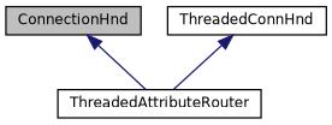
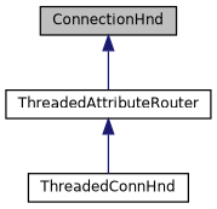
  digraph {
    node [color=black fillcolor=white fontname=Helvetica fontsize=10 shape=record style=filled]
    edge [color=midnightblue dir=back fontname=Helvetica fontsize=10 labelfontname=Helvetica labelfontsize=10 style=solid]
    n1 [fillcolor=grey75 fontcolor=black height=0.2 label=ConnectionHnd width=0.4]
    n2 [height=0.2 label=ThreadedAttributeRouter width=0.4]
    n3 [height=0.2 label=ThreadedConnHnd width=0.4]
    n1 -> n2
-   n3 -> n2
+   n2 -> n3
  }
